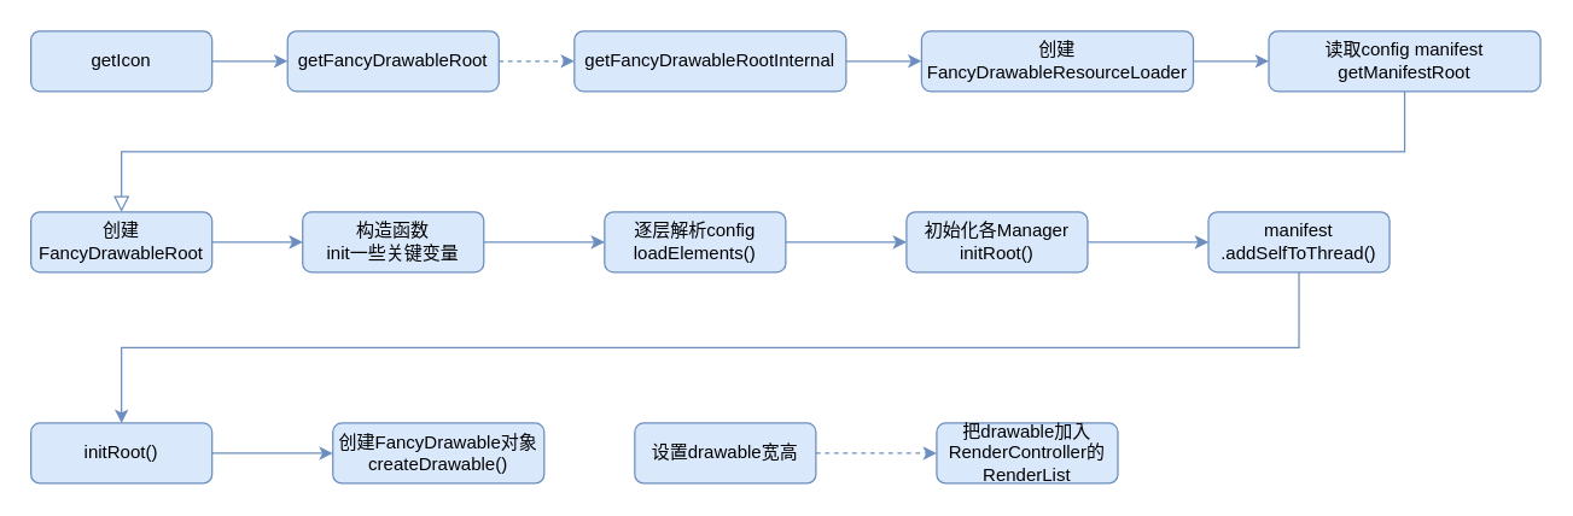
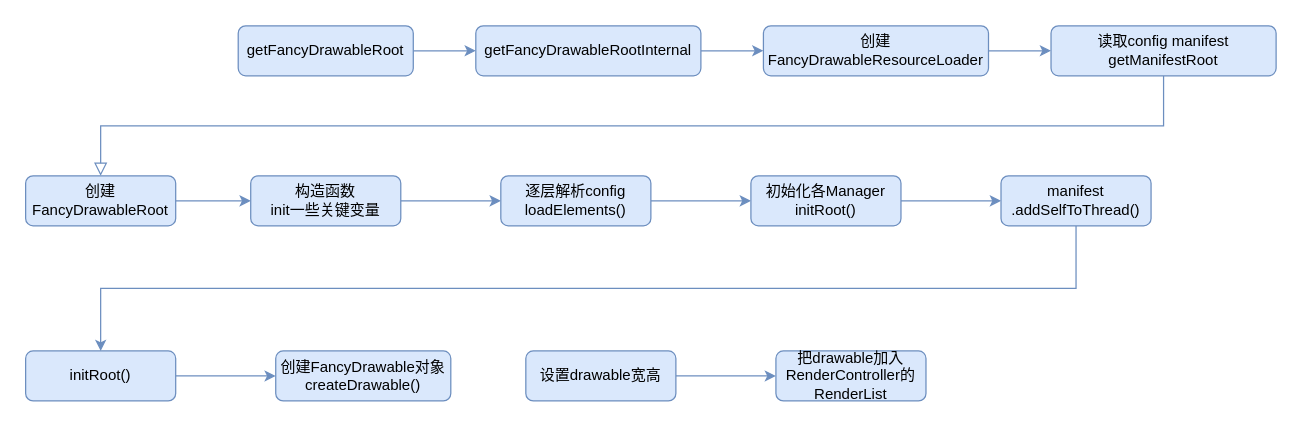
  <mxCell id="0" />
  <mxCell id="1" parent="0" />
  <mxCell id="2" value="" style="rounded=0;html=1;jettySize=auto;orthogonalLoop=1;fontSize=11;endArrow=block;endFill=0;endSize=8;strokeWidth=1;shadow=0;labelBackgroundColor=none;edgeStyle=orthogonalEdgeStyle;exitX=0.5;exitY=1;exitDx=0;exitDy=0;entryX=0.5;entryY=0;entryDx=0;entryDy=0;fillColor=#dae8fc;strokeColor=#6c8ebf;" parent="1" source="11" target="13" edge="1"><mxGeometry relative="1" as="geometry"><mxPoint x="190.379" y="140.303" as="targetPoint" /></mxGeometry></mxCell>
- <mxCell id="3" value="" style="edgeStyle=orthogonalEdgeStyle;rounded=0;orthogonalLoop=1;jettySize=auto;html=1;fillColor=#dae8fc;strokeColor=#6c8ebf;" edge="1" parent="1" source="4" target="6"><mxGeometry relative="1" as="geometry" /></mxCell>
- <mxCell id="4" value="getIcon" style="rounded=1;whiteSpace=wrap;html=1;fontSize=12;glass=0;strokeWidth=1;shadow=0;fillColor=#dae8fc;strokeColor=#6c8ebf;" parent="1" vertex="1"><mxGeometry x="20" y="20" width="120" height="40" as="geometry" /></mxCell>
- <mxCell id="5" value="" style="edgeStyle=orthogonalEdgeStyle;rounded=0;orthogonalLoop=1;jettySize=auto;html=1;fillColor=#dae8fc;strokeColor=#6c8ebf;dashed=1;" edge="1" parent="1" source="6" target="8"><mxGeometry relative="1" as="geometry" /></mxCell>
+ <mxCell id="5" value="" style="edgeStyle=orthogonalEdgeStyle;rounded=0;orthogonalLoop=1;jettySize=auto;html=1;fillColor=#dae8fc;strokeColor=#6c8ebf;" edge="1" parent="1" source="6" target="8"><mxGeometry relative="1" as="geometry" /></mxCell>
  <mxCell id="6" value="getFancyDrawableRoot" style="rounded=1;whiteSpace=wrap;html=1;fontSize=12;glass=0;strokeWidth=1;shadow=0;fillColor=#dae8fc;strokeColor=#6c8ebf;" vertex="1" parent="1"><mxGeometry x="190" y="20" width="140" height="40" as="geometry" /></mxCell>
  <mxCell id="7" value="" style="edgeStyle=orthogonalEdgeStyle;rounded=0;orthogonalLoop=1;jettySize=auto;html=1;fillColor=#dae8fc;strokeColor=#6c8ebf;" edge="1" parent="1" source="8" target="10"><mxGeometry relative="1" as="geometry" /></mxCell>
  <mxCell id="8" value="getFancyDrawableRootInternal" style="rounded=1;whiteSpace=wrap;html=1;fontSize=12;glass=0;strokeWidth=1;shadow=0;fillColor=#dae8fc;strokeColor=#6c8ebf;" vertex="1" parent="1"><mxGeometry x="380" y="20" width="180" height="40" as="geometry" /></mxCell>
  <mxCell id="9" value="" style="edgeStyle=orthogonalEdgeStyle;rounded=0;orthogonalLoop=1;jettySize=auto;html=1;fillColor=#dae8fc;strokeColor=#6c8ebf;" edge="1" parent="1" source="10" target="11"><mxGeometry relative="1" as="geometry" /></mxCell>
  <mxCell id="10" value="创建&lt;br&gt;FancyDrawableResourceLoader" style="rounded=1;whiteSpace=wrap;html=1;fontSize=12;glass=0;strokeWidth=1;shadow=0;fillColor=#dae8fc;strokeColor=#6c8ebf;" vertex="1" parent="1"><mxGeometry x="610" y="20" width="180" height="40" as="geometry" /></mxCell>
  <mxCell id="11" value="读取config manifest&lt;br&gt;getManifestRoot" style="rounded=1;whiteSpace=wrap;html=1;fontSize=12;glass=0;strokeWidth=1;shadow=0;fillColor=#dae8fc;strokeColor=#6c8ebf;" vertex="1" parent="1"><mxGeometry x="840" y="20" width="180" height="40" as="geometry" /></mxCell>
  <mxCell id="12" value="" style="edgeStyle=orthogonalEdgeStyle;rounded=0;orthogonalLoop=1;jettySize=auto;html=1;fillColor=#dae8fc;strokeColor=#6c8ebf;" edge="1" parent="1" source="13" target="15"><mxGeometry relative="1" as="geometry" /></mxCell>
  <mxCell id="13" value="创建&lt;br&gt;FancyDrawableRoot" style="rounded=1;whiteSpace=wrap;html=1;fontSize=12;glass=0;strokeWidth=1;shadow=0;fillColor=#dae8fc;strokeColor=#6c8ebf;" parent="1" vertex="1"><mxGeometry x="20" y="140" width="120" height="40" as="geometry" /></mxCell>
  <mxCell id="14" value="" style="edgeStyle=orthogonalEdgeStyle;rounded=0;orthogonalLoop=1;jettySize=auto;html=1;fillColor=#dae8fc;strokeColor=#6c8ebf;" edge="1" parent="1" source="15" target="17"><mxGeometry relative="1" as="geometry" /></mxCell>
  <mxCell id="15" value="构造函数&lt;br&gt;init一些关键变量" style="rounded=1;whiteSpace=wrap;html=1;fontSize=12;glass=0;strokeWidth=1;shadow=0;fillColor=#dae8fc;strokeColor=#6c8ebf;" vertex="1" parent="1"><mxGeometry x="200" y="140" width="120" height="40" as="geometry" /></mxCell>
  <mxCell id="16" value="" style="edgeStyle=orthogonalEdgeStyle;rounded=0;orthogonalLoop=1;jettySize=auto;html=1;fillColor=#dae8fc;strokeColor=#6c8ebf;" edge="1" parent="1" source="17" target="19"><mxGeometry relative="1" as="geometry" /></mxCell>
  <mxCell id="17" value="逐层解析config&lt;br&gt;loadElements()" style="rounded=1;whiteSpace=wrap;html=1;fontSize=12;glass=0;strokeWidth=1;shadow=0;fillColor=#dae8fc;strokeColor=#6c8ebf;" vertex="1" parent="1"><mxGeometry x="400" y="140" width="120" height="40" as="geometry" /></mxCell>
  <mxCell id="18" value="" style="edgeStyle=orthogonalEdgeStyle;rounded=0;orthogonalLoop=1;jettySize=auto;html=1;fillColor=#dae8fc;strokeColor=#6c8ebf;" edge="1" parent="1" source="19" target="21"><mxGeometry relative="1" as="geometry" /></mxCell>
  <mxCell id="19" value="初始化各Manager&lt;br&gt;initRoot()" style="rounded=1;whiteSpace=wrap;html=1;fontSize=12;glass=0;strokeWidth=1;shadow=0;fillColor=#dae8fc;strokeColor=#6c8ebf;" vertex="1" parent="1"><mxGeometry x="600" y="140" width="120" height="40" as="geometry" /></mxCell>
  <mxCell id="20" value="" style="edgeStyle=orthogonalEdgeStyle;rounded=0;orthogonalLoop=1;jettySize=auto;html=1;fillColor=#dae8fc;strokeColor=#6c8ebf;" edge="1" parent="1" source="21" target="23"><mxGeometry relative="1" as="geometry"><Array as="points"><mxPoint x="860" y="230" /><mxPoint x="80" y="230" /></Array></mxGeometry></mxCell>
  <mxCell id="21" value="manifest&lt;br&gt;.addSelfToThread()" style="rounded=1;whiteSpace=wrap;html=1;fontSize=12;glass=0;strokeWidth=1;shadow=0;fillColor=#dae8fc;strokeColor=#6c8ebf;" vertex="1" parent="1"><mxGeometry x="800" y="140" width="120" height="40" as="geometry" /></mxCell>
  <mxCell id="22" value="" style="edgeStyle=orthogonalEdgeStyle;rounded=0;orthogonalLoop=1;jettySize=auto;html=1;fillColor=#dae8fc;strokeColor=#6c8ebf;" edge="1" parent="1" source="23" target="24"><mxGeometry relative="1" as="geometry" /></mxCell>
  <mxCell id="23" value="initRoot()" style="rounded=1;whiteSpace=wrap;html=1;fontSize=12;glass=0;strokeWidth=1;shadow=0;fillColor=#dae8fc;strokeColor=#6c8ebf;" vertex="1" parent="1"><mxGeometry x="20" y="280" width="120" height="40" as="geometry" /></mxCell>
  <mxCell id="24" value="创建FancyDrawable对象&lt;br&gt;createDrawable()" style="rounded=1;whiteSpace=wrap;html=1;fontSize=12;glass=0;strokeWidth=1;shadow=0;fillColor=#dae8fc;strokeColor=#6c8ebf;" vertex="1" parent="1"><mxGeometry x="220" y="280" width="140" height="40" as="geometry" /></mxCell>
- <mxCell id="25" value="" style="edgeStyle=orthogonalEdgeStyle;rounded=0;orthogonalLoop=1;jettySize=auto;html=1;fillColor=#dae8fc;strokeColor=#6c8ebf;dashed=1;" edge="1" parent="1" source="26" target="27"><mxGeometry relative="1" as="geometry" /></mxCell>
+ <mxCell id="25" value="" style="edgeStyle=orthogonalEdgeStyle;rounded=0;orthogonalLoop=1;jettySize=auto;html=1;fillColor=#dae8fc;strokeColor=#6c8ebf;" edge="1" parent="1" source="26" target="27"><mxGeometry relative="1" as="geometry" /></mxCell>
  <mxCell id="26" value="设置drawable宽高" style="rounded=1;whiteSpace=wrap;html=1;fontSize=12;glass=0;strokeWidth=1;shadow=0;fillColor=#dae8fc;strokeColor=#6c8ebf;" vertex="1" parent="1"><mxGeometry x="420" y="280" width="120" height="40" as="geometry" /></mxCell>
  <mxCell id="27" value="把drawable加入RenderController的RenderList" style="rounded=1;whiteSpace=wrap;html=1;fontSize=12;glass=0;strokeWidth=1;shadow=0;fillColor=#dae8fc;strokeColor=#6c8ebf;" vertex="1" parent="1"><mxGeometry x="620" y="280" width="120" height="40" as="geometry" /></mxCell>
